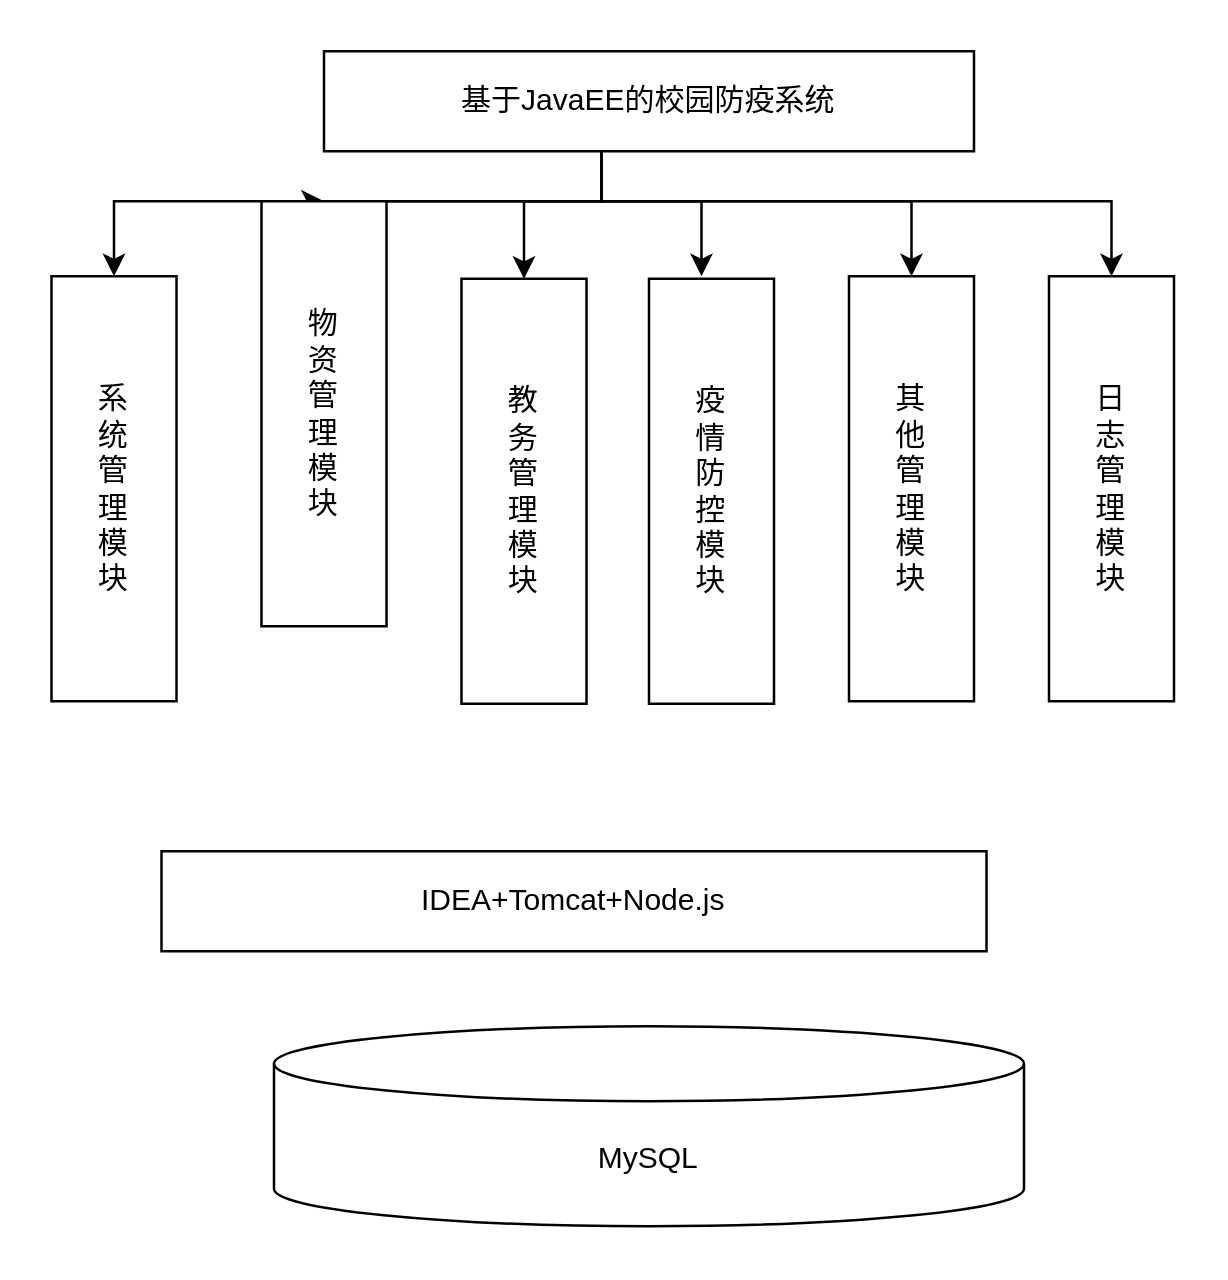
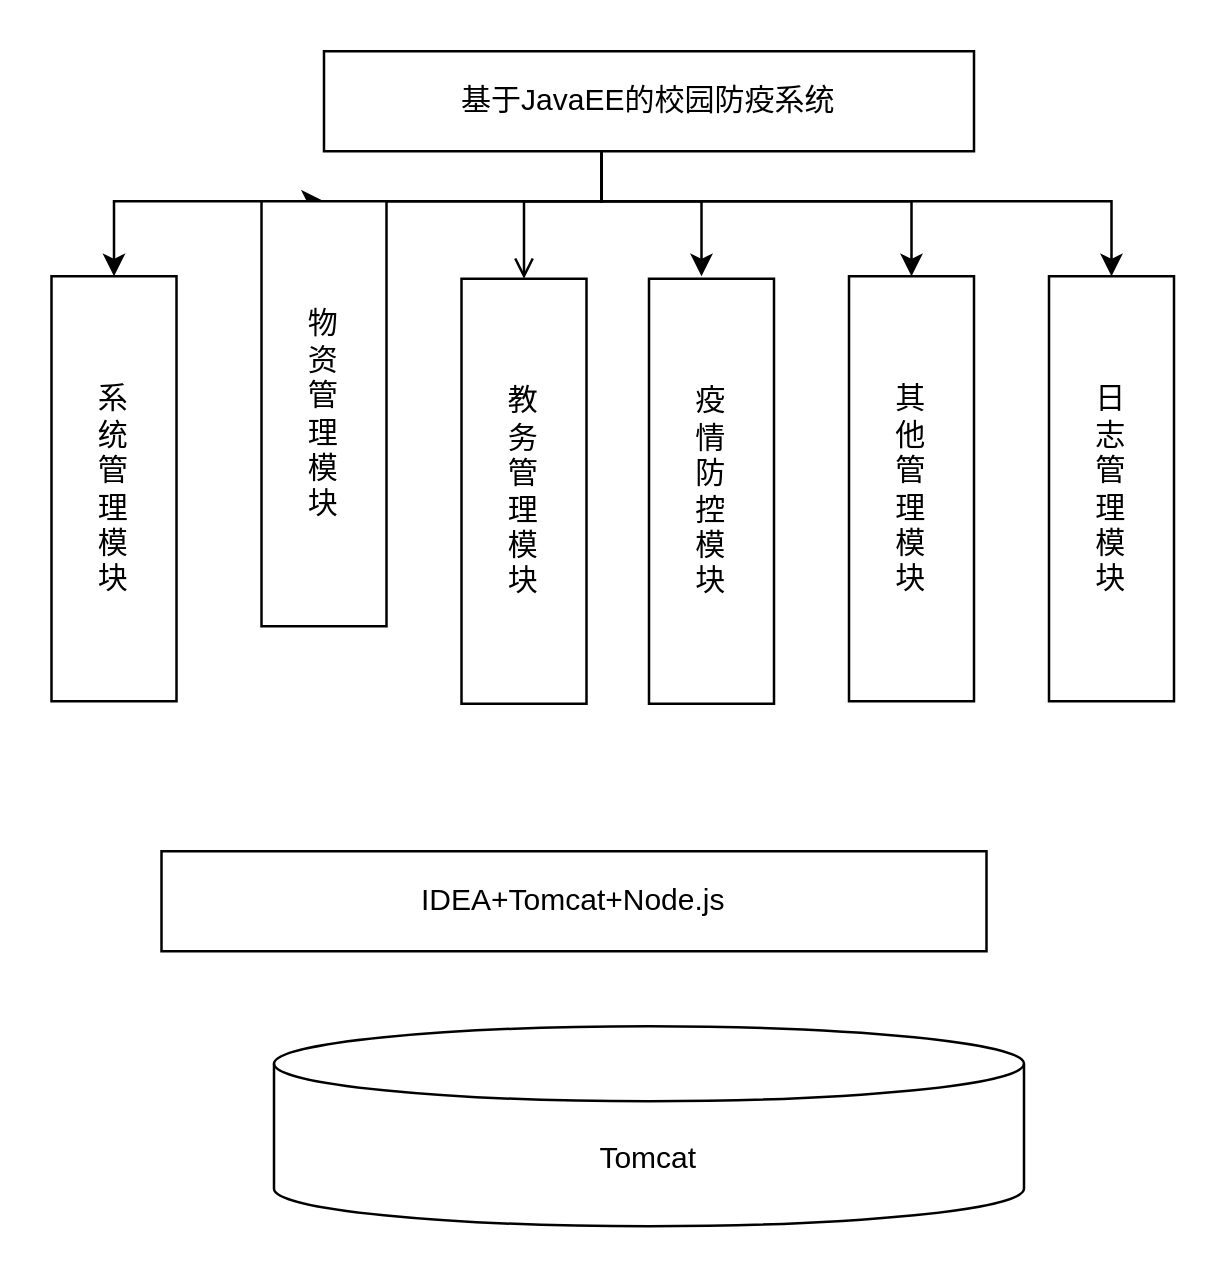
  <mxCell id="0" />
  <mxCell id="1" parent="0" />
  <mxCell id="2" style="edgeStyle=orthogonalEdgeStyle;rounded=0;orthogonalLoop=1;jettySize=auto;html=1;entryX=0.5;entryY=0;entryDx=0;entryDy=0;" edge="1" parent="1" source="8" target="9"><mxGeometry relative="1" as="geometry"><Array as="points"><mxPoint x="240" y="80" /><mxPoint x="45" y="80" /></Array></mxGeometry></mxCell>
  <mxCell id="3" style="edgeStyle=orthogonalEdgeStyle;rounded=0;orthogonalLoop=1;jettySize=auto;html=1;entryX=0.5;entryY=0;entryDx=0;entryDy=0;" edge="1" parent="1" source="8" target="10"><mxGeometry relative="1" as="geometry"><Array as="points"><mxPoint x="240" y="80" /><mxPoint x="124" y="80" /></Array></mxGeometry></mxCell>
- <mxCell id="4" style="edgeStyle=orthogonalEdgeStyle;rounded=0;orthogonalLoop=1;jettySize=auto;html=1;entryX=0.5;entryY=0;entryDx=0;entryDy=0;" edge="1" parent="1" source="8" target="13"><mxGeometry relative="1" as="geometry"><Array as="points"><mxPoint x="240" y="80" /><mxPoint x="209" y="80" /></Array></mxGeometry></mxCell>
+ <mxCell id="4" style="edgeStyle=orthogonalEdgeStyle;rounded=0;orthogonalLoop=1;jettySize=auto;html=1;entryX=0.5;entryY=0;entryDx=0;entryDy=0;endArrow=open;" edge="1" parent="1" source="8" target="13"><mxGeometry relative="1" as="geometry"><Array as="points"><mxPoint x="240" y="80" /><mxPoint x="209" y="80" /></Array></mxGeometry></mxCell>
  <mxCell id="5" style="edgeStyle=orthogonalEdgeStyle;rounded=0;orthogonalLoop=1;jettySize=auto;html=1;" edge="1" parent="1" source="8"><mxGeometry relative="1" as="geometry"><mxPoint x="280" y="110" as="targetPoint" /><Array as="points"><mxPoint x="240" y="80" /><mxPoint x="280" y="80" /></Array></mxGeometry></mxCell>
  <mxCell id="6" style="edgeStyle=orthogonalEdgeStyle;rounded=0;orthogonalLoop=1;jettySize=auto;html=1;entryX=0.5;entryY=0;entryDx=0;entryDy=0;" edge="1" parent="1" source="8" target="12"><mxGeometry relative="1" as="geometry"><Array as="points"><mxPoint x="240" y="80" /><mxPoint x="364" y="80" /></Array></mxGeometry></mxCell>
  <mxCell id="7" style="edgeStyle=orthogonalEdgeStyle;rounded=0;orthogonalLoop=1;jettySize=auto;html=1;entryX=0.5;entryY=0;entryDx=0;entryDy=0;" edge="1" parent="1" source="8" target="14"><mxGeometry relative="1" as="geometry"><Array as="points"><mxPoint x="240" y="80" /><mxPoint x="444" y="80" /></Array></mxGeometry></mxCell>
  <mxCell id="8" value="基于JavaEE的校园防疫系统" style="rounded=0;whiteSpace=wrap;html=1;" vertex="1" parent="1"><mxGeometry x="129" y="20" width="260" height="40" as="geometry" /></mxCell>
  <mxCell id="9" value="系&lt;br&gt;统&lt;br&gt;管&lt;br&gt;理&lt;br&gt;模&lt;br&gt;块" style="rounded=0;whiteSpace=wrap;html=1;" vertex="1" parent="1"><mxGeometry x="20" y="110" width="50" height="170" as="geometry" /></mxCell>
  <mxCell id="10" value="物&lt;br&gt;资&lt;br&gt;管&lt;br&gt;理&lt;br&gt;模&lt;br&gt;块" style="rounded=0;whiteSpace=wrap;html=1;" vertex="1" parent="1"><mxGeometry x="104" y="80" width="50" height="170" as="geometry" /></mxCell>
  <mxCell id="11" value="疫&lt;br&gt;情&lt;br&gt;防&lt;br&gt;控&lt;br&gt;模&lt;br&gt;块" style="rounded=0;whiteSpace=wrap;html=1;" vertex="1" parent="1"><mxGeometry x="259" y="111" width="50" height="170" as="geometry" /></mxCell>
  <mxCell id="12" value="其&lt;br&gt;他&lt;br&gt;管&lt;br&gt;理&lt;br&gt;模&lt;br&gt;块" style="rounded=0;whiteSpace=wrap;html=1;" vertex="1" parent="1"><mxGeometry x="339" y="110" width="50" height="170" as="geometry" /></mxCell>
  <mxCell id="13" value="教&lt;br&gt;务&lt;br&gt;管&lt;br&gt;理&lt;br&gt;模&lt;br&gt;块" style="rounded=0;whiteSpace=wrap;html=1;" vertex="1" parent="1"><mxGeometry x="184" y="111" width="50" height="170" as="geometry" /></mxCell>
  <mxCell id="14" value="日&lt;br&gt;志&lt;br&gt;管&lt;br&gt;理&lt;br&gt;模&lt;br&gt;块" style="rounded=0;whiteSpace=wrap;html=1;" vertex="1" parent="1"><mxGeometry x="419" y="110" width="50" height="170" as="geometry" /></mxCell>
  <mxCell id="15" value="IDEA+Tomcat+Node.js" style="rounded=0;whiteSpace=wrap;html=1;" vertex="1" parent="1"><mxGeometry x="64" y="340" width="330" height="40" as="geometry" /></mxCell>
- <mxCell id="16" value="MySQL" style="shape=cylinder3;whiteSpace=wrap;html=1;boundedLbl=1;backgroundOutline=1;size=15;" vertex="1" parent="1"><mxGeometry x="109" y="410" width="300" height="80" as="geometry" /></mxCell>
+ <mxCell id="16" value="Tomcat" style="shape=cylinder3;whiteSpace=wrap;html=1;boundedLbl=1;backgroundOutline=1;size=15;" vertex="1" parent="1"><mxGeometry x="109" y="410" width="300" height="80" as="geometry" /></mxCell>
